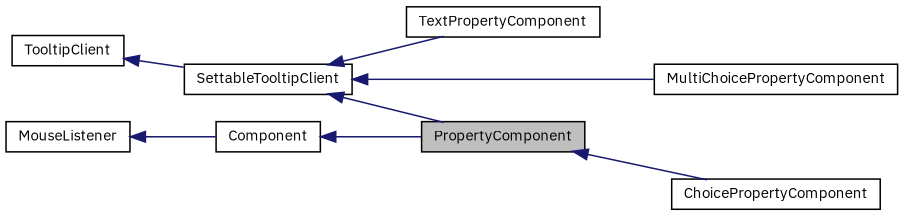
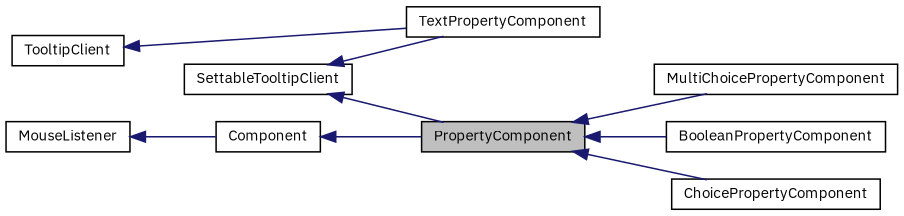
  digraph {
    fontname="IBM Plex Sans"
    rankdir=LR
    node [color=black fontname="IBM Plex Sans" fontsize=10 shape=record]
    edge [color=midnightblue dir=back fontname="IBM Plex Sans" fontsize=10 labelfontname=Helvetica labelfontsize=10 style=solid]
    n1 [fillcolor=grey75 fontcolor=black height=0.2 label=PropertyComponent style=filled width=0.4]
+   n2 [height=0.2 label=BooleanPropertyComponent width=0.4]
    n3 [height=0.2 label=ChoicePropertyComponent width=0.4]
    n4 [height=0.2 label=MultiChoicePropertyComponent width=0.4]
    n5 [height=0.2 label=TextPropertyComponent width=0.4]
    n6 [height=0.2 label=Component width=0.4]
    n7 [height=0.2 label=MouseListener width=0.4]
    n8 [height=0.2 label=SettableTooltipClient width=0.4]
    n9 [height=0.2 label=TooltipClient width=0.4]
+   n1 -> n2
    n1 -> n3
-   n8 -> n4
+   n1 -> n4
    n6 -> n1
    n7 -> n6
    n8 -> n1
    n8 -> n5
-   n9 -> n8
+   n9 -> n5
  }
